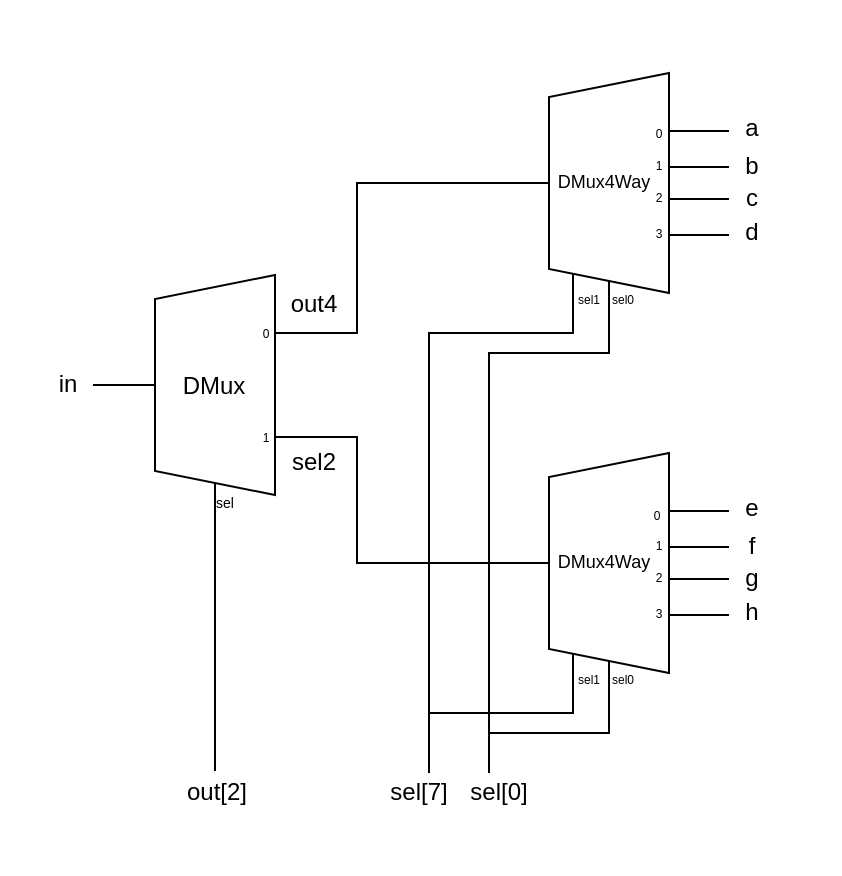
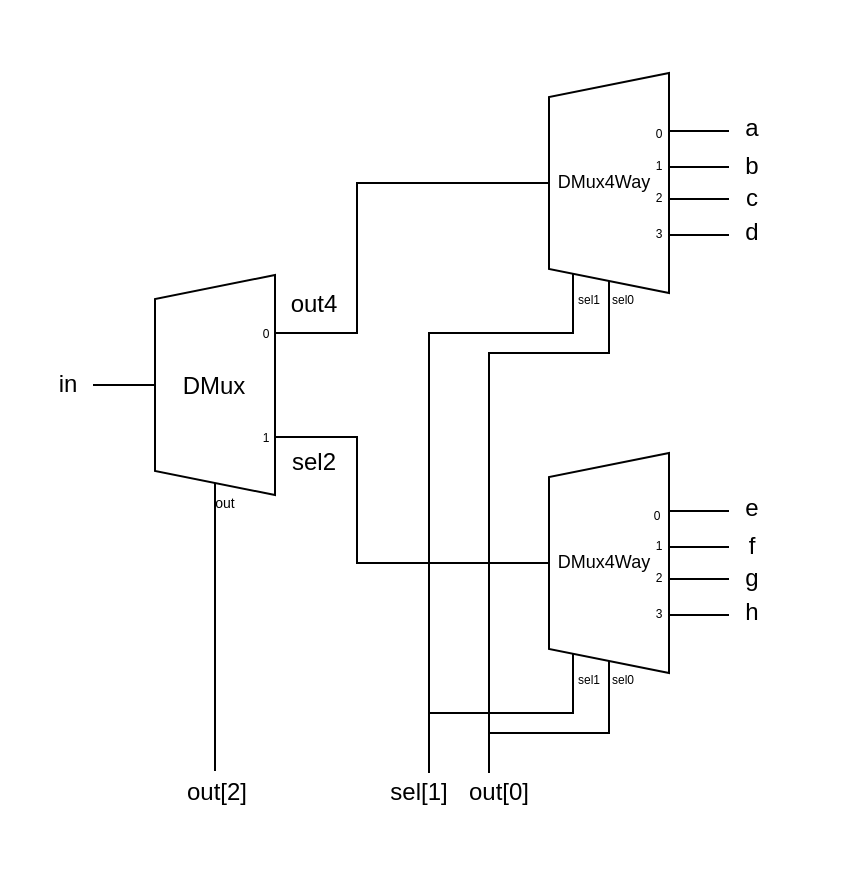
  <mxCell id="0" />
  <mxCell id="1" parent="0" />
  <mxCell id="2" value="" style="rounded=0;whiteSpace=wrap;html=1;fillColor=none;strokeColor=none;" parent="1" vertex="1"><mxGeometry x="20" y="20" width="379" height="396" as="geometry" /></mxCell>
  <mxCell id="3" value="Demux" style="shadow=0;dashed=0;align=center;html=1;strokeWidth=1;shape=mxgraph.electrical.abstract.mux2;operation=demux;whiteSpace=wrap;" parent="1" vertex="1"><mxGeometry x="264" y="36" width="80" height="120" as="geometry" /></mxCell>
  <mxCell id="4" value="DMux" style="text;html=1;align=center;verticalAlign=middle;whiteSpace=wrap;rounded=0;fillColor=default;" parent="1" vertex="1"><mxGeometry x="279" y="77" width="50" height="30" as="geometry" /></mxCell>
  <mxCell id="5" value="sel0" style="text;html=1;align=center;verticalAlign=middle;whiteSpace=wrap;rounded=0;fontSize=6;fillColor=default;" parent="1" vertex="1"><mxGeometry x="305" y="145" width="13" height="10" as="geometry" /></mxCell>
  <mxCell id="6" value="" style="endArrow=none;html=1;rounded=0;exitX=1;exitY=0.217;exitDx=0;exitDy=3;exitPerimeter=0;" parent="1" source="3" edge="1"><mxGeometry width="50" height="50" relative="1" as="geometry"><mxPoint x="353" y="91" as="sourcePoint" /><mxPoint x="364" y="65" as="targetPoint" /></mxGeometry></mxCell>
  <mxCell id="7" value="" style="endArrow=none;html=1;rounded=0;" parent="1" edge="1"><mxGeometry width="50" height="50" relative="1" as="geometry"><mxPoint x="344" y="117" as="sourcePoint" /><mxPoint x="364" y="117" as="targetPoint" /></mxGeometry></mxCell>
  <mxCell id="8" value="a" style="text;html=1;align=center;verticalAlign=middle;whiteSpace=wrap;rounded=0;" parent="1" vertex="1"><mxGeometry x="368" y="59" width="16" height="10" as="geometry" /></mxCell>
  <mxCell id="9" value="Demux" style="shadow=0;dashed=0;align=center;html=1;strokeWidth=1;shape=mxgraph.electrical.abstract.mux2;operation=demux;whiteSpace=wrap;" parent="1" vertex="1"><mxGeometry x="67" y="137" width="80" height="120" as="geometry" /></mxCell>
  <mxCell id="10" value="DMux" style="text;html=1;align=center;verticalAlign=middle;whiteSpace=wrap;rounded=0;fillColor=default;" parent="1" vertex="1"><mxGeometry x="82" y="178" width="50" height="30" as="geometry" /></mxCell>
  <mxCell id="11" value="" style="endArrow=none;html=1;rounded=0;" parent="1" edge="1"><mxGeometry width="50" height="50" relative="1" as="geometry"><mxPoint x="46" y="192" as="sourcePoint" /><mxPoint x="67" y="192" as="targetPoint" /></mxGeometry></mxCell>
- <mxCell id="12" value="sel" style="text;html=1;align=center;verticalAlign=middle;whiteSpace=wrap;rounded=0;fontSize=7;fillColor=default;" parent="1" vertex="1"><mxGeometry x="108" y="247" width="9" height="10" as="geometry" /></mxCell>
+ <mxCell id="12" value="out" style="text;html=1;align=center;verticalAlign=middle;whiteSpace=wrap;rounded=0;fontSize=7;fillColor=default;" parent="1" vertex="1"><mxGeometry x="108" y="247" width="9" height="10" as="geometry" /></mxCell>
  <mxCell id="13" value="" style="endArrow=none;html=1;rounded=0;exitX=1;exitY=0.217;exitDx=0;exitDy=3;exitPerimeter=0;entryX=0;entryY=0.458;entryDx=0;entryDy=0;entryPerimeter=0;" parent="1" source="9" target="3" edge="1"><mxGeometry width="50" height="50" relative="1" as="geometry"><mxPoint x="156" y="192" as="sourcePoint" /><mxPoint x="238" y="116" as="targetPoint" /><Array as="points"><mxPoint x="178" y="166" /><mxPoint x="178" y="91" /></Array></mxGeometry></mxCell>
  <mxCell id="14" value="" style="endArrow=none;html=1;rounded=0;entryX=0;entryY=0.458;entryDx=0;entryDy=0;entryPerimeter=0;" parent="1" target="33" edge="1"><mxGeometry width="50" height="50" relative="1" as="geometry"><mxPoint x="147" y="218" as="sourcePoint" /><mxPoint x="238" y="271" as="targetPoint" /><Array as="points"><mxPoint x="178" y="218" /><mxPoint x="178" y="281" /></Array></mxGeometry></mxCell>
  <mxCell id="15" value="out4" style="text;html=1;align=center;verticalAlign=middle;whiteSpace=wrap;rounded=0;" parent="1" vertex="1"><mxGeometry x="147" y="142" width="20" height="19" as="geometry" /></mxCell>
  <mxCell id="16" value="sel2" style="text;html=1;align=center;verticalAlign=middle;whiteSpace=wrap;rounded=0;" parent="1" vertex="1"><mxGeometry x="147" y="221" width="20" height="19" as="geometry" /></mxCell>
- <mxCell id="17" value="sel[7]" style="text;html=1;align=center;verticalAlign=middle;whiteSpace=wrap;rounded=0;" parent="1" vertex="1"><mxGeometry x="194" y="386" width="31" height="19" as="geometry" /></mxCell>
+ <mxCell id="17" value="sel[1]" style="text;html=1;align=center;verticalAlign=middle;whiteSpace=wrap;rounded=0;" parent="1" vertex="1"><mxGeometry x="194" y="386" width="31" height="19" as="geometry" /></mxCell>
  <mxCell id="18" value="" style="endArrow=none;html=1;rounded=0;entryX=0.375;entryY=1;entryDx=10;entryDy=0;entryPerimeter=0;" parent="1" target="9" edge="1"><mxGeometry width="50" height="50" relative="1" as="geometry"><mxPoint x="107" y="385" as="sourcePoint" /><mxPoint x="107" y="276" as="targetPoint" /></mxGeometry></mxCell>
  <mxCell id="19" value="out[2]" style="text;html=1;align=center;verticalAlign=middle;whiteSpace=wrap;rounded=0;" parent="1" vertex="1"><mxGeometry x="93" y="386" width="31" height="19" as="geometry" /></mxCell>
  <mxCell id="20" value="in" style="text;html=1;align=center;verticalAlign=middle;whiteSpace=wrap;rounded=0;" parent="1" vertex="1"><mxGeometry x="24" y="182" width="20" height="19" as="geometry" /></mxCell>
  <mxCell id="21" value="DMux4Way" style="text;html=1;align=center;verticalAlign=middle;whiteSpace=wrap;rounded=0;fontSize=9;fillColor=default;" vertex="1" parent="1"><mxGeometry x="278" y="76" width="48" height="30" as="geometry" /></mxCell>
  <mxCell id="22" value="" style="endArrow=none;html=1;rounded=0;" edge="1" parent="1"><mxGeometry width="50" height="50" relative="1" as="geometry"><mxPoint x="334" y="83" as="sourcePoint" /><mxPoint x="364" y="83" as="targetPoint" /></mxGeometry></mxCell>
  <mxCell id="23" value="" style="endArrow=none;html=1;rounded=0;" edge="1" parent="1"><mxGeometry width="50" height="50" relative="1" as="geometry"><mxPoint x="334" y="99" as="sourcePoint" /><mxPoint x="364" y="99" as="targetPoint" /></mxGeometry></mxCell>
  <mxCell id="24" value="0" style="text;html=1;align=center;verticalAlign=middle;whiteSpace=wrap;rounded=0;fontSize=6;fillColor=default;" vertex="1" parent="1"><mxGeometry x="326" y="62" width="7" height="10" as="geometry" /></mxCell>
  <mxCell id="25" value="1" style="text;html=1;align=center;verticalAlign=middle;whiteSpace=wrap;rounded=0;fontSize=6;fillColor=default;" vertex="1" parent="1"><mxGeometry x="326" y="78" width="7" height="10" as="geometry" /></mxCell>
  <mxCell id="26" value="2" style="text;html=1;align=center;verticalAlign=middle;whiteSpace=wrap;rounded=0;fontSize=6;fillColor=default;" vertex="1" parent="1"><mxGeometry x="326" y="94" width="7" height="10" as="geometry" /></mxCell>
  <mxCell id="27" value="3" style="text;html=1;align=center;verticalAlign=middle;whiteSpace=wrap;rounded=0;fontSize=6;fillColor=default;" vertex="1" parent="1"><mxGeometry x="326" y="112" width="7" height="10" as="geometry" /></mxCell>
  <mxCell id="28" value="b" style="text;html=1;align=center;verticalAlign=middle;whiteSpace=wrap;rounded=0;" vertex="1" parent="1"><mxGeometry x="368" y="78" width="16" height="10" as="geometry" /></mxCell>
  <mxCell id="29" value="c" style="text;html=1;align=center;verticalAlign=middle;whiteSpace=wrap;rounded=0;" vertex="1" parent="1"><mxGeometry x="368" y="94" width="16" height="10" as="geometry" /></mxCell>
  <mxCell id="30" value="d" style="text;html=1;align=center;verticalAlign=middle;whiteSpace=wrap;rounded=0;" vertex="1" parent="1"><mxGeometry x="368" y="111" width="16" height="10" as="geometry" /></mxCell>
  <mxCell id="31" value="" style="endArrow=none;html=1;rounded=0;" edge="1" parent="1"><mxGeometry width="50" height="50" relative="1" as="geometry"><mxPoint x="286" y="156" as="sourcePoint" /><mxPoint x="286" y="136" as="targetPoint" /></mxGeometry></mxCell>
  <mxCell id="32" value="sel1" style="text;html=1;align=center;verticalAlign=middle;whiteSpace=wrap;rounded=0;fontSize=6;fillColor=default;" vertex="1" parent="1"><mxGeometry x="288" y="145" width="13" height="10" as="geometry" /></mxCell>
  <mxCell id="33" value="Demux" style="shadow=0;dashed=0;align=center;html=1;strokeWidth=1;shape=mxgraph.electrical.abstract.mux2;operation=demux;whiteSpace=wrap;" vertex="1" parent="1"><mxGeometry x="264" y="226" width="80" height="120" as="geometry" /></mxCell>
  <mxCell id="34" value="DMux" style="text;html=1;align=center;verticalAlign=middle;whiteSpace=wrap;rounded=0;fillColor=default;" vertex="1" parent="1"><mxGeometry x="279" y="267" width="50" height="30" as="geometry" /></mxCell>
  <mxCell id="35" value="sel0" style="text;html=1;align=center;verticalAlign=middle;whiteSpace=wrap;rounded=0;fontSize=6;fillColor=default;" vertex="1" parent="1"><mxGeometry x="305" y="335" width="13" height="10" as="geometry" /></mxCell>
  <mxCell id="36" value="" style="endArrow=none;html=1;rounded=0;exitX=1;exitY=0.217;exitDx=0;exitDy=3;exitPerimeter=0;" edge="1" source="33" parent="1"><mxGeometry width="50" height="50" relative="1" as="geometry"><mxPoint x="353" y="281" as="sourcePoint" /><mxPoint x="364" y="255" as="targetPoint" /></mxGeometry></mxCell>
  <mxCell id="37" value="" style="endArrow=none;html=1;rounded=0;" edge="1" parent="1"><mxGeometry width="50" height="50" relative="1" as="geometry"><mxPoint x="344" y="307" as="sourcePoint" /><mxPoint x="364" y="307" as="targetPoint" /></mxGeometry></mxCell>
  <mxCell id="38" value="e" style="text;html=1;align=center;verticalAlign=middle;whiteSpace=wrap;rounded=0;" vertex="1" parent="1"><mxGeometry x="368" y="249" width="16" height="10" as="geometry" /></mxCell>
  <mxCell id="39" value="DMux4Way" style="text;html=1;align=center;verticalAlign=middle;whiteSpace=wrap;rounded=0;fontSize=9;fillColor=default;" vertex="1" parent="1"><mxGeometry x="278" y="266" width="48" height="30" as="geometry" /></mxCell>
  <mxCell id="40" value="" style="endArrow=none;html=1;rounded=0;" edge="1" parent="1"><mxGeometry width="50" height="50" relative="1" as="geometry"><mxPoint x="334" y="273" as="sourcePoint" /><mxPoint x="364" y="273" as="targetPoint" /></mxGeometry></mxCell>
  <mxCell id="41" value="" style="endArrow=none;html=1;rounded=0;" edge="1" parent="1"><mxGeometry width="50" height="50" relative="1" as="geometry"><mxPoint x="334" y="289" as="sourcePoint" /><mxPoint x="364" y="289" as="targetPoint" /></mxGeometry></mxCell>
  <mxCell id="42" value="0" style="text;html=1;align=center;verticalAlign=middle;whiteSpace=wrap;rounded=0;fontSize=6;fillColor=default;" vertex="1" parent="1"><mxGeometry x="324" y="252" width="9" height="12.86" as="geometry" /></mxCell>
  <mxCell id="43" value="1" style="text;html=1;align=center;verticalAlign=middle;whiteSpace=wrap;rounded=0;fontSize=6;fillColor=default;" vertex="1" parent="1"><mxGeometry x="326" y="268" width="7" height="10" as="geometry" /></mxCell>
  <mxCell id="44" value="2" style="text;html=1;align=center;verticalAlign=middle;whiteSpace=wrap;rounded=0;fontSize=6;fillColor=default;" vertex="1" parent="1"><mxGeometry x="326" y="284" width="7" height="10" as="geometry" /></mxCell>
  <mxCell id="45" value="3" style="text;html=1;align=center;verticalAlign=middle;whiteSpace=wrap;rounded=0;fontSize=6;fillColor=default;" vertex="1" parent="1"><mxGeometry x="326" y="302" width="7" height="10" as="geometry" /></mxCell>
  <mxCell id="46" value="f" style="text;html=1;align=center;verticalAlign=middle;whiteSpace=wrap;rounded=0;" vertex="1" parent="1"><mxGeometry x="368" y="268" width="16" height="10" as="geometry" /></mxCell>
  <mxCell id="47" value="g" style="text;html=1;align=center;verticalAlign=middle;whiteSpace=wrap;rounded=0;" vertex="1" parent="1"><mxGeometry x="368" y="284" width="16" height="10" as="geometry" /></mxCell>
  <mxCell id="48" value="h" style="text;html=1;align=center;verticalAlign=middle;whiteSpace=wrap;rounded=0;" vertex="1" parent="1"><mxGeometry x="368" y="301" width="16" height="10" as="geometry" /></mxCell>
  <mxCell id="49" value="" style="endArrow=none;html=1;rounded=0;" edge="1" parent="1"><mxGeometry width="50" height="50" relative="1" as="geometry"><mxPoint x="286" y="346" as="sourcePoint" /><mxPoint x="286" y="326" as="targetPoint" /></mxGeometry></mxCell>
  <mxCell id="50" value="sel1" style="text;html=1;align=center;verticalAlign=middle;whiteSpace=wrap;rounded=0;fontSize=6;fillColor=default;" vertex="1" parent="1"><mxGeometry x="288" y="335" width="13" height="10" as="geometry" /></mxCell>
- <mxCell id="51" value="sel[0]" style="text;html=1;align=center;verticalAlign=middle;whiteSpace=wrap;rounded=0;" vertex="1" parent="1"><mxGeometry x="234" y="386" width="31" height="19" as="geometry" /></mxCell>
+ <mxCell id="51" value="out[0]" style="text;html=1;align=center;verticalAlign=middle;whiteSpace=wrap;rounded=0;" vertex="1" parent="1"><mxGeometry x="234" y="386" width="31" height="19" as="geometry" /></mxCell>
  <mxCell id="52" value="" style="endArrow=none;html=1;rounded=0;" edge="1" parent="1"><mxGeometry width="50" height="50" relative="1" as="geometry"><mxPoint x="214" y="386" as="sourcePoint" /><mxPoint x="286" y="156" as="targetPoint" /><Array as="points"><mxPoint x="214" y="166" /><mxPoint x="286" y="166" /></Array></mxGeometry></mxCell>
  <mxCell id="53" value="" style="endArrow=none;html=1;rounded=0;" edge="1" parent="1"><mxGeometry width="50" height="50" relative="1" as="geometry"><mxPoint x="244" y="386" as="sourcePoint" /><mxPoint x="304" y="156" as="targetPoint" /><Array as="points"><mxPoint x="244" y="176" /><mxPoint x="304" y="176" /></Array></mxGeometry></mxCell>
  <mxCell id="54" value="" style="endArrow=none;html=1;rounded=0;" edge="1" parent="1"><mxGeometry width="50" height="50" relative="1" as="geometry"><mxPoint x="214" y="356" as="sourcePoint" /><mxPoint x="286" y="346" as="targetPoint" /><Array as="points"><mxPoint x="286" y="356" /></Array></mxGeometry></mxCell>
  <mxCell id="55" value="" style="endArrow=none;html=1;rounded=0;entryX=0.375;entryY=1;entryDx=10;entryDy=0;entryPerimeter=0;" edge="1" parent="1" target="33"><mxGeometry width="50" height="50" relative="1" as="geometry"><mxPoint x="244" y="366" as="sourcePoint" /><mxPoint x="304" y="356" as="targetPoint" /><Array as="points"><mxPoint x="304" y="366" /></Array></mxGeometry></mxCell>
